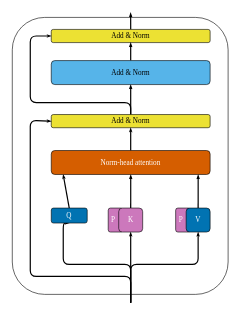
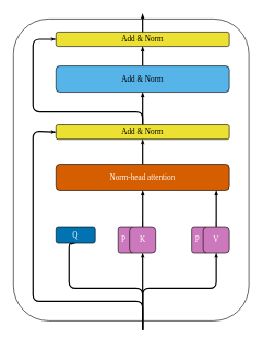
  <mxCell id="0" />
  <mxCell id="1" parent="0" />
  <mxCell id="2" value="&lt;font color=&quot;#ffffff&quot;&gt;&amp;nbsp;P&lt;/font&gt;" style="rounded=1;whiteSpace=wrap;html=1;fillColor=#cc78bc;fontFamily=EHUSans;fontStyle=0;align=left;" vertex="1" parent="1"><mxGeometry x="292.5" y="346" width="25" height="40" as="geometry" /></mxCell>
  <mxCell id="3" value="" style="rounded=1;whiteSpace=wrap;html=1;fillColor=none;" parent="1" vertex="1"><mxGeometry x="20" y="28" width="360" height="462" as="geometry" /></mxCell>
  <mxCell id="4" value="&lt;font color=&quot;#ffffff&quot;&gt;&amp;nbsp;P&lt;/font&gt;" style="rounded=1;whiteSpace=wrap;html=1;fillColor=#cc78bc;fontFamily=EHUSans;fontStyle=0;align=left;" vertex="1" parent="1"><mxGeometry x="180" y="346" width="25" height="40" as="geometry" /></mxCell>
  <mxCell id="5" style="edgeStyle=orthogonalEdgeStyle;html=1;exitX=0.5;exitY=0;exitDx=0;exitDy=0;entryX=0.5;entryY=1;entryDx=0;entryDy=0;strokeWidth=2;endArrow=classicThin;endFill=1;endSize=1;" parent="1" source="7" target="11" edge="1"><mxGeometry relative="1" as="geometry" /></mxCell>
  <mxCell id="6" style="edgeStyle=orthogonalEdgeStyle;html=1;exitX=0.5;exitY=0;exitDx=0;exitDy=0;entryX=0;entryY=0.5;entryDx=0;entryDy=0;strokeWidth=2;fontColor=#FFFFFF;endArrow=classicThin;endFill=1;endSize=1;" parent="1" source="7" target="9" edge="1"><mxGeometry relative="1" as="geometry"><Array as="points"><mxPoint x="218" y="170" /><mxPoint x="50" y="170" /><mxPoint x="50" y="59" /></Array></mxGeometry></mxCell>
  <mxCell id="7" value="Add &amp;amp; Norm" style="rounded=1;whiteSpace=wrap;html=1;fillColor=#ece133;fontFamily=EHUSans;fontStyle=0" parent="1" vertex="1"><mxGeometry x="85" y="190" width="265" height="22" as="geometry" /></mxCell>
  <mxCell id="8" style="edgeStyle=orthogonalEdgeStyle;html=1;exitX=0.5;exitY=0;exitDx=0;exitDy=0;strokeWidth=2;fontColor=#FFFFFF;endArrow=classicThin;endFill=1;endSize=1;" parent="1" source="9" edge="1"><mxGeometry relative="1" as="geometry"><mxPoint x="217.385" y="20" as="targetPoint" /></mxGeometry></mxCell>
  <mxCell id="9" value="Add &amp;amp; Norm" style="rounded=1;whiteSpace=wrap;html=1;fillColor=#ece133;fontFamily=EHUSans;fontStyle=0" parent="1" vertex="1"><mxGeometry x="85" y="48" width="265" height="22" as="geometry" /></mxCell>
  <mxCell id="10" style="edgeStyle=orthogonalEdgeStyle;html=1;exitX=0.5;exitY=0;exitDx=0;exitDy=0;entryX=0.5;entryY=1;entryDx=0;entryDy=0;strokeWidth=2;endArrow=classicThin;endFill=1;endSize=1;" parent="1" source="11" target="9" edge="1"><mxGeometry relative="1" as="geometry" /></mxCell>
  <mxCell id="11" value="Add &amp;amp; Norm" style="rounded=1;whiteSpace=wrap;html=1;fillColor=#56b4e9;fontFamily=EHUSans;fontStyle=0" parent="1" vertex="1"><mxGeometry x="85" y="100" width="265" height="40" as="geometry" /></mxCell>
  <mxCell id="12" style="html=1;exitX=0.5;exitY=0;exitDx=0;exitDy=0;entryX=0.5;entryY=1;entryDx=0;entryDy=0;strokeWidth=2;fontColor=#FFFFFF;endArrow=classicThin;endFill=1;edgeStyle=orthogonalEdgeStyle;endSize=1;" parent="1" source="16" target="18" edge="1"><mxGeometry relative="1" as="geometry"><Array as="points"><mxPoint x="217" y="440" /><mxPoint x="105" y="440" /></Array></mxGeometry></mxCell>
  <mxCell id="13" style="edgeStyle=orthogonalEdgeStyle;html=1;exitX=0.5;exitY=0;exitDx=0;exitDy=0;entryX=0.5;entryY=1;entryDx=0;entryDy=0;strokeWidth=2;fontColor=#FFFFFF;endArrow=classicThin;endFill=1;endSize=1;" parent="1" source="16" target="20" edge="1"><mxGeometry relative="1" as="geometry" /></mxCell>
  <mxCell id="14" style="edgeStyle=orthogonalEdgeStyle;html=1;exitX=0.5;exitY=0;exitDx=0;exitDy=0;entryX=0.5;entryY=1;entryDx=0;entryDy=0;strokeWidth=2;fontColor=#FFFFFF;endArrow=classicThin;endFill=1;endSize=1;" parent="1" source="16" target="22" edge="1"><mxGeometry relative="1" as="geometry"><Array as="points"><mxPoint x="217" y="440" /><mxPoint x="330" y="440" /></Array></mxGeometry></mxCell>
  <mxCell id="15" style="edgeStyle=orthogonalEdgeStyle;html=1;exitX=0.5;exitY=0;exitDx=0;exitDy=0;entryX=0;entryY=0.5;entryDx=0;entryDy=0;strokeWidth=2;fontColor=#FFFFFF;endArrow=classicThin;endFill=1;endSize=1;" parent="1" source="16" target="7" edge="1"><mxGeometry relative="1" as="geometry"><Array as="points"><mxPoint x="218" y="460" /><mxPoint x="50" y="460" /><mxPoint x="50" y="200" /><mxPoint x="85" y="200" /></Array></mxGeometry></mxCell>
  <mxCell id="16" value="" style="rounded=1;whiteSpace=wrap;html=1;fillColor=none;strokeColor=none;" parent="1" vertex="1"><mxGeometry x="157.5" y="504" width="120" height="10" as="geometry" /></mxCell>
- <mxCell id="17" style="edgeStyle=none;html=1;exitX=0.5;exitY=0;exitDx=0;exitDy=0;entryX=0.075;entryY=1;entryDx=0;entryDy=0;entryPerimeter=0;strokeWidth=2;fontColor=#FFFFFF;endArrow=classicThin;endFill=1;endSize=1;" parent="1" source="18" target="24" edge="1"><mxGeometry relative="1" as="geometry" /></mxCell>
  <mxCell id="18" value="&lt;font color=&quot;#ffffff&quot;&gt;Q&lt;/font&gt;" style="rounded=1;whiteSpace=wrap;html=1;fillColor=#0173b2;fontFamily=EHUSans;fontStyle=0" parent="1" vertex="1"><mxGeometry x="85" y="346" width="60" height="25" as="geometry" /></mxCell>
  <mxCell id="19" style="edgeStyle=none;html=1;exitX=0.5;exitY=0;exitDx=0;exitDy=0;entryX=0.534;entryY=0.617;entryDx=0;entryDy=0;entryPerimeter=0;strokeWidth=2;fontColor=#FFFFFF;endArrow=classicThin;endFill=1;endSize=1;" parent="1" source="20" edge="1"><mxGeometry relative="1" as="geometry"><mxPoint x="217.58" y="290.074" as="targetPoint" /></mxGeometry></mxCell>
  <mxCell id="20" value="&lt;font color=&quot;#ffffff&quot;&gt;K&lt;/font&gt;" style="rounded=1;whiteSpace=wrap;html=1;fillColor=#cc78bc;fontFamily=EHUSans;fontStyle=0;" parent="1" vertex="1"><mxGeometry x="197.5" y="346" width="40" height="40" as="geometry" /></mxCell>
  <mxCell id="21" style="edgeStyle=none;html=1;exitX=0.5;exitY=0;exitDx=0;exitDy=0;entryX=0.838;entryY=0.617;entryDx=0;entryDy=0;entryPerimeter=0;strokeWidth=2;fontColor=#FFFFFF;endArrow=classicThin;endFill=1;endSize=1;" parent="1" source="22" edge="1"><mxGeometry relative="1" as="geometry"><mxPoint x="330.06" y="290.074" as="targetPoint" /></mxGeometry></mxCell>
- <mxCell id="22" value="&lt;font color=&quot;#ffffff&quot;&gt;V&lt;/font&gt;" style="rounded=1;whiteSpace=wrap;html=1;fillColor=#0173b2;fontFamily=EHUSans;fontStyle=0" parent="1" vertex="1"><mxGeometry x="310" y="346" width="40" height="40" as="geometry" /></mxCell>
+ <mxCell id="22" value="&lt;font color=&quot;#ffffff&quot;&gt;V&lt;/font&gt;" style="rounded=1;whiteSpace=wrap;html=1;fillColor=#cc78bc;fontFamily=EHUSans;fontStyle=0;" parent="1" vertex="1"><mxGeometry x="310" y="346" width="40" height="40" as="geometry" /></mxCell>
  <mxCell id="23" style="edgeStyle=orthogonalEdgeStyle;html=1;exitX=0.5;exitY=0;exitDx=0;exitDy=0;entryX=0.5;entryY=1;entryDx=0;entryDy=0;strokeWidth=2;fontColor=#FFFFFF;endArrow=classicThin;endFill=1;endSize=1;" parent="1" source="24" target="7" edge="1"><mxGeometry relative="1" as="geometry" /></mxCell>
  <mxCell id="24" value="Norm-head attention" style="rounded=1;whiteSpace=wrap;html=1;fillColor=#d55e00;fontFamily=EHUSans;fontStyle=0;fontColor=#FFFFFF;" parent="1" vertex="1"><mxGeometry x="85" y="250" width="265" height="40" as="geometry" /></mxCell>
